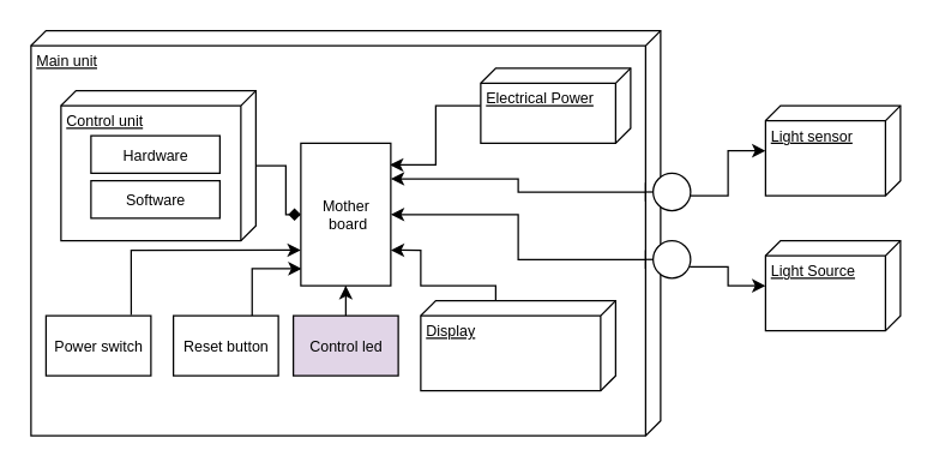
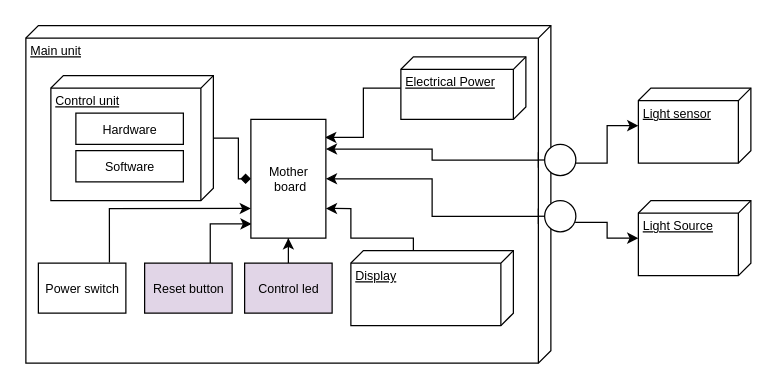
  <mxCell id="0" />
  <mxCell id="1" parent="0" />
  <mxCell id="2" style="edgeStyle=orthogonalEdgeStyle;rounded=0;orthogonalLoop=1;jettySize=auto;html=1;fontSize=10;exitX=0.981;exitY=0.697;exitDx=0;exitDy=0;exitPerimeter=0;" edge="1" parent="1" source="26" target="15"><mxGeometry relative="1" as="geometry" /></mxCell>
  <mxCell id="3" style="edgeStyle=orthogonalEdgeStyle;rounded=0;orthogonalLoop=1;jettySize=auto;html=1;fontSize=10;exitX=0.981;exitY=0.6;exitDx=0;exitDy=0;exitPerimeter=0;" edge="1" parent="1" source="24" target="16"><mxGeometry relative="1" as="geometry" /></mxCell>
  <mxCell id="4" value="Main unit" style="verticalAlign=top;align=left;spacingTop=8;spacingLeft=2;spacingRight=12;shape=cube;size=10;direction=south;fontStyle=4;html=1;fontSize=10;" vertex="1" parent="1"><mxGeometry x="20" y="20" width="420" height="270" as="geometry" /></mxCell>
  <mxCell id="5" style="edgeStyle=orthogonalEdgeStyle;rounded=0;orthogonalLoop=1;jettySize=auto;html=1;fontSize=10;entryX=0.99;entryY=0.152;entryDx=0;entryDy=0;entryPerimeter=0;" edge="1" parent="1" source="6" target="21"><mxGeometry relative="1" as="geometry" /></mxCell>
  <mxCell id="6" value="Electrical Power" style="verticalAlign=top;align=left;spacingTop=8;spacingLeft=2;spacingRight=12;shape=cube;size=10;direction=south;fontStyle=4;html=1;fontSize=10;" vertex="1" parent="1"><mxGeometry x="320" y="45" width="100" height="50" as="geometry" /></mxCell>
  <mxCell id="7" style="edgeStyle=orthogonalEdgeStyle;rounded=0;orthogonalLoop=1;jettySize=auto;html=1;entryX=1;entryY=0.75;entryDx=0;entryDy=0;fontSize=10;" edge="1" parent="1" source="8" target="21"><mxGeometry relative="1" as="geometry"><Array as="points"><mxPoint x="330" y="190" /><mxPoint x="280" y="190" /><mxPoint x="280" y="166" /></Array></mxGeometry></mxCell>
  <mxCell id="8" value="Display" style="verticalAlign=top;align=left;spacingTop=8;spacingLeft=2;spacingRight=12;shape=cube;size=10;direction=south;fontStyle=4;html=1;fontSize=10;" vertex="1" parent="1"><mxGeometry x="280" y="200" width="130" height="60" as="geometry" /></mxCell>
  <mxCell id="9" value="" style="group" vertex="1" connectable="0" parent="1"><mxGeometry x="40" y="60" width="130" height="100" as="geometry" /></mxCell>
  <mxCell id="10" value="Control unit" style="verticalAlign=top;align=left;spacingTop=8;spacingLeft=2;spacingRight=12;shape=cube;size=10;direction=south;fontStyle=4;html=1;fontSize=10;" vertex="1" parent="9"><mxGeometry width="130" height="100" as="geometry" /></mxCell>
  <mxCell id="11" value="Hardware" style="html=1;fontSize=10;" vertex="1" parent="9"><mxGeometry x="20" y="30" width="86" height="25" as="geometry" /></mxCell>
  <mxCell id="12" value="Software" style="html=1;fontSize=10;" vertex="1" parent="9"><mxGeometry x="20" y="60" width="86" height="25" as="geometry" /></mxCell>
  <mxCell id="13" style="edgeStyle=orthogonalEdgeStyle;rounded=0;orthogonalLoop=1;jettySize=auto;html=1;entryX=0;entryY=0.75;entryDx=0;entryDy=0;fontSize=10;exitX=0.812;exitY=-0.014;exitDx=0;exitDy=0;exitPerimeter=0;" edge="1" parent="1" source="14" target="21"><mxGeometry relative="1" as="geometry" /></mxCell>
  <mxCell id="14" value="Power switch" style="html=1;fontSize=10;" vertex="1" parent="1"><mxGeometry x="30" y="210" width="70" height="40" as="geometry" /></mxCell>
  <mxCell id="15" value="Light Source" style="verticalAlign=top;align=left;spacingTop=8;spacingLeft=2;spacingRight=12;shape=cube;size=10;direction=south;fontStyle=4;html=1;fontSize=10;" vertex="1" parent="1"><mxGeometry x="510" y="160" width="90" height="60" as="geometry" /></mxCell>
  <mxCell id="16" value="Light sensor" style="verticalAlign=top;align=left;spacingTop=8;spacingLeft=2;spacingRight=12;shape=cube;size=10;direction=south;fontStyle=4;html=1;fontSize=10;" vertex="1" parent="1"><mxGeometry x="510" y="70" width="90" height="60" as="geometry" /></mxCell>
  <mxCell id="17" style="edgeStyle=orthogonalEdgeStyle;rounded=0;orthogonalLoop=1;jettySize=auto;html=1;entryX=0.01;entryY=0.88;entryDx=0;entryDy=0;entryPerimeter=0;fontSize=10;exitX=0.75;exitY=0;exitDx=0;exitDy=0;" edge="1" parent="1" source="18" target="21"><mxGeometry relative="1" as="geometry" /></mxCell>
- <mxCell id="18" value="Reset button" style="html=1;fontSize=10;" vertex="1" parent="1"><mxGeometry x="115" y="210" width="70" height="40" as="geometry" /></mxCell>
+ <mxCell id="18" value="Reset button" style="html=1;fontSize=10;fillColor=#e1d5e7;" vertex="1" parent="1"><mxGeometry x="115" y="210" width="70" height="40" as="geometry" /></mxCell>
  <mxCell id="19" style="edgeStyle=orthogonalEdgeStyle;rounded=0;orthogonalLoop=1;jettySize=auto;html=1;fontSize=10;" edge="1" parent="1" source="20" target="21"><mxGeometry relative="1" as="geometry" /></mxCell>
  <mxCell id="20" value="Control led" style="html=1;fontSize=10;fillColor=#e1d5e7;" vertex="1" parent="1"><mxGeometry x="195" y="210" width="70" height="40" as="geometry" /></mxCell>
  <mxCell id="21" value="Mother&lt;br&gt;&amp;nbsp;board" style="html=1;fontSize=10;" vertex="1" parent="1"><mxGeometry x="200" y="95" width="60" height="95" as="geometry" /></mxCell>
  <mxCell id="22" style="edgeStyle=orthogonalEdgeStyle;rounded=0;orthogonalLoop=1;jettySize=auto;html=1;fontSize=10;endArrow=diamond;" edge="1" parent="1" source="10" target="21"><mxGeometry relative="1" as="geometry" /></mxCell>
  <mxCell id="23" style="edgeStyle=orthogonalEdgeStyle;rounded=0;orthogonalLoop=1;jettySize=auto;html=1;entryX=1;entryY=0.25;entryDx=0;entryDy=0;fontSize=10;" edge="1" parent="1" source="24" target="21"><mxGeometry relative="1" as="geometry" /></mxCell>
  <mxCell id="24" value="" style="shape=umlBoundary;whiteSpace=wrap;html=1;fontSize=10;" vertex="1" parent="1"><mxGeometry x="430" y="115" width="30" height="25" as="geometry" /></mxCell>
  <mxCell id="25" style="edgeStyle=orthogonalEdgeStyle;rounded=0;orthogonalLoop=1;jettySize=auto;html=1;entryX=1;entryY=0.5;entryDx=0;entryDy=0;fontSize=10;" edge="1" parent="1" source="26" target="21"><mxGeometry relative="1" as="geometry" /></mxCell>
  <mxCell id="26" value="" style="shape=umlBoundary;whiteSpace=wrap;html=1;fontSize=10;" vertex="1" parent="1"><mxGeometry x="430" y="160" width="30" height="25" as="geometry" /></mxCell>
